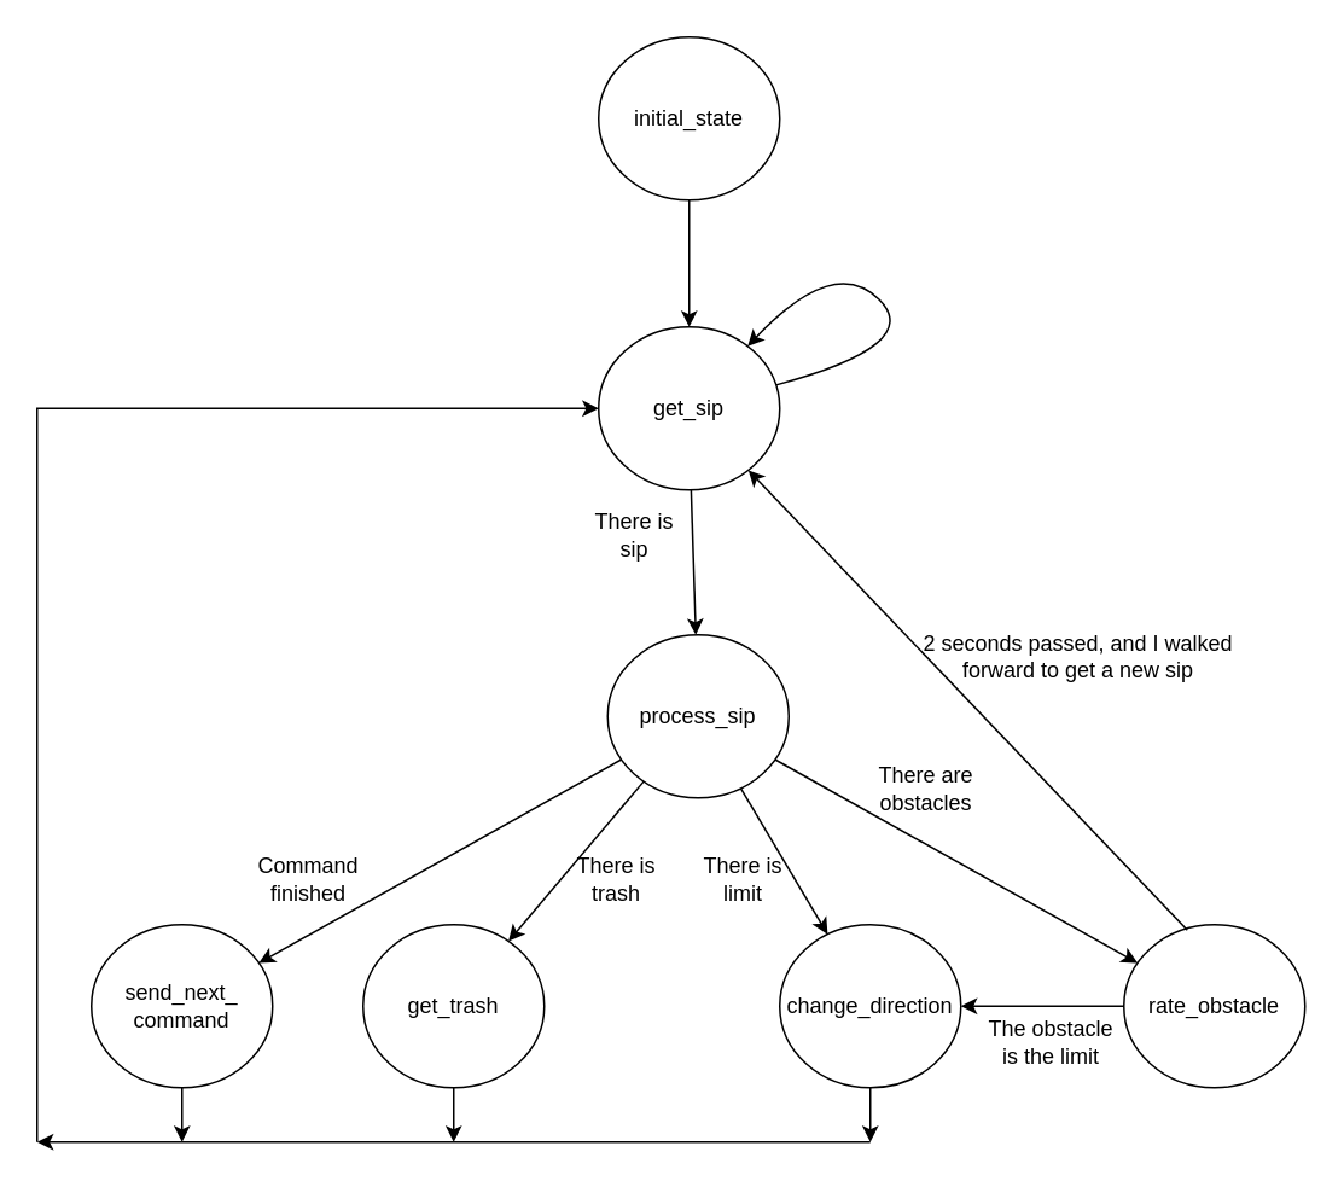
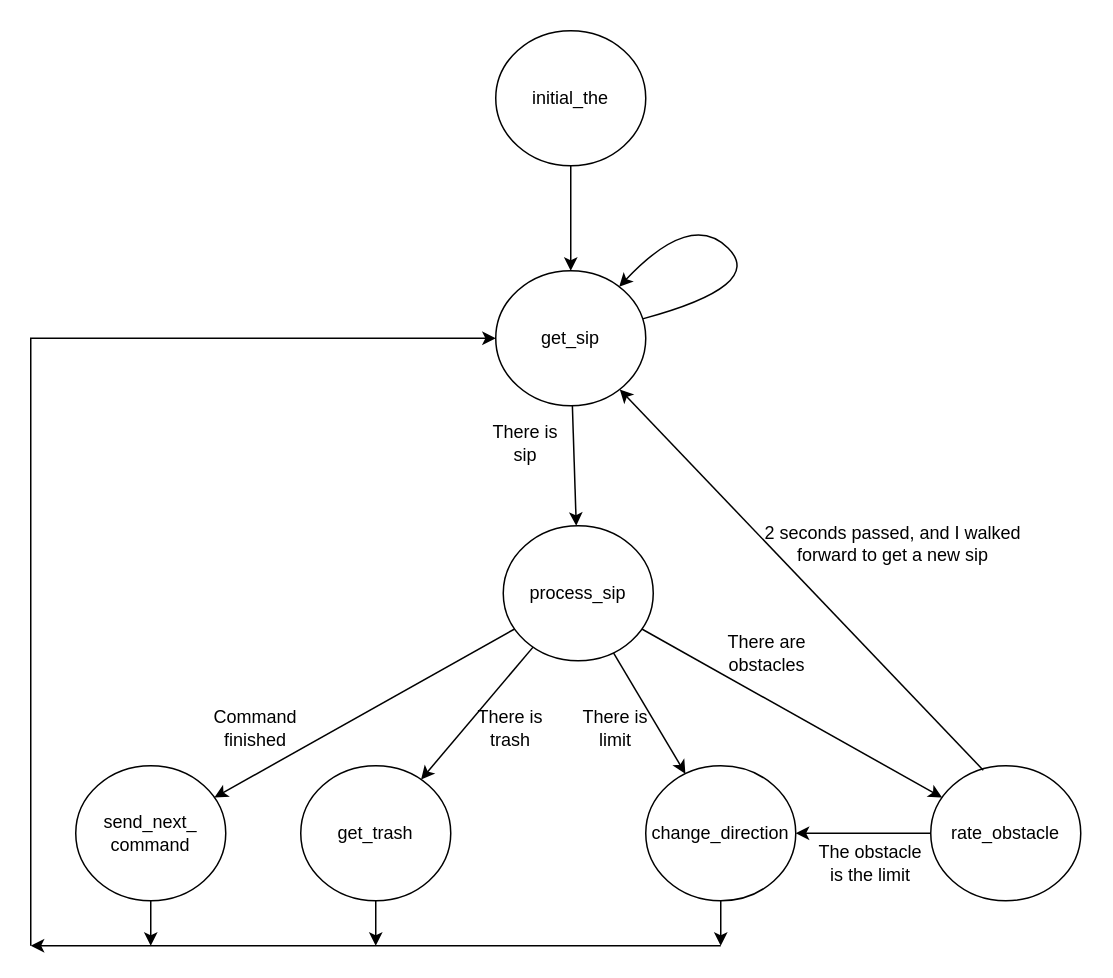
  <mxCell id="0" />
  <mxCell id="1" parent="0" />
  <mxCell id="2" value="change_direction" style="ellipse;whiteSpace=wrap;html=1;" vertex="1" parent="1"><mxGeometry x="430" y="510" width="100" height="90" as="geometry" /></mxCell>
- <mxCell id="3" value="initial_state" style="ellipse;whiteSpace=wrap;html=1;" vertex="1" parent="1"><mxGeometry x="330" y="20" width="100" height="90" as="geometry" /></mxCell>
+ <mxCell id="3" value="initial_the" style="ellipse;whiteSpace=wrap;html=1;" vertex="1" parent="1"><mxGeometry x="330" y="20" width="100" height="90" as="geometry" /></mxCell>
  <mxCell id="4" value="get_sip" style="ellipse;whiteSpace=wrap;html=1;" vertex="1" parent="1"><mxGeometry x="330" y="180" width="100" height="90" as="geometry" /></mxCell>
  <mxCell id="5" value="process_sip" style="ellipse;whiteSpace=wrap;html=1;" vertex="1" parent="1"><mxGeometry x="335" y="350" width="100" height="90" as="geometry" /></mxCell>
  <mxCell id="6" value="rate_obstacle" style="ellipse;whiteSpace=wrap;html=1;" vertex="1" parent="1"><mxGeometry x="620" y="510" width="100" height="90" as="geometry" /></mxCell>
  <mxCell id="7" value="get_trash" style="ellipse;whiteSpace=wrap;html=1;" vertex="1" parent="1"><mxGeometry x="200" y="510" width="100" height="90" as="geometry" /></mxCell>
  <mxCell id="8" value="send_next_&lt;div&gt;command&lt;/div&gt;" style="ellipse;whiteSpace=wrap;html=1;" vertex="1" parent="1"><mxGeometry x="50" y="510" width="100" height="90" as="geometry" /></mxCell>
  <mxCell id="9" value="" style="endArrow=classic;html=1;rounded=0;" edge="1" parent="1" source="3" target="4"><mxGeometry width="50" height="50" relative="1" as="geometry"><mxPoint x="420" y="410" as="sourcePoint" /><mxPoint x="470" y="360" as="targetPoint" /></mxGeometry></mxCell>
  <mxCell id="10" value="" style="endArrow=classic;html=1;rounded=0;" edge="1" parent="1" source="4" target="5"><mxGeometry width="50" height="50" relative="1" as="geometry"><mxPoint x="420" y="410" as="sourcePoint" /><mxPoint x="470" y="360" as="targetPoint" /></mxGeometry></mxCell>
  <mxCell id="11" value="" style="endArrow=classic;html=1;rounded=0;" edge="1" parent="1" source="5" target="6"><mxGeometry width="50" height="50" relative="1" as="geometry"><mxPoint x="520" y="380" as="sourcePoint" /><mxPoint x="420" y="360" as="targetPoint" /></mxGeometry></mxCell>
  <mxCell id="12" value="" style="endArrow=classic;html=1;rounded=0;" edge="1" parent="1" source="5" target="2"><mxGeometry width="50" height="50" relative="1" as="geometry"><mxPoint x="370" y="410" as="sourcePoint" /><mxPoint x="420" y="360" as="targetPoint" /></mxGeometry></mxCell>
  <mxCell id="13" value="" style="endArrow=classic;html=1;rounded=0;" edge="1" parent="1" source="5" target="7"><mxGeometry width="50" height="50" relative="1" as="geometry"><mxPoint x="370" y="410" as="sourcePoint" /><mxPoint x="420" y="360" as="targetPoint" /></mxGeometry></mxCell>
  <mxCell id="14" value="" style="endArrow=classic;html=1;rounded=0;" edge="1" parent="1" source="5" target="8"><mxGeometry width="50" height="50" relative="1" as="geometry"><mxPoint x="370" y="410" as="sourcePoint" /><mxPoint x="420" y="360" as="targetPoint" /></mxGeometry></mxCell>
  <mxCell id="15" value="" style="endArrow=classic;html=1;rounded=0;exitX=0.35;exitY=0.033;exitDx=0;exitDy=0;exitPerimeter=0;" edge="1" parent="1" source="6" target="4"><mxGeometry width="50" height="50" relative="1" as="geometry"><mxPoint x="370" y="410" as="sourcePoint" /><mxPoint x="420" y="360" as="targetPoint" /></mxGeometry></mxCell>
  <mxCell id="16" value="" style="endArrow=classic;html=1;rounded=0;" edge="1" parent="1" source="6" target="2"><mxGeometry width="50" height="50" relative="1" as="geometry"><mxPoint x="370" y="410" as="sourcePoint" /><mxPoint x="420" y="360" as="targetPoint" /></mxGeometry></mxCell>
  <mxCell id="17" value="" style="curved=1;endArrow=classic;html=1;rounded=0;" edge="1" parent="1" source="4" target="4"><mxGeometry width="50" height="50" relative="1" as="geometry"><mxPoint x="460" y="190" as="sourcePoint" /><mxPoint x="510" y="140" as="targetPoint" /><Array as="points"><mxPoint x="510" y="190" /><mxPoint x="460" y="140" /></Array></mxGeometry></mxCell>
  <mxCell id="18" value="" style="endArrow=classic;html=1;rounded=0;entryX=0;entryY=0.5;entryDx=0;entryDy=0;" edge="1" parent="1" target="4"><mxGeometry width="50" height="50" relative="1" as="geometry"><mxPoint x="20" y="630" as="sourcePoint" /><mxPoint x="420" y="360" as="targetPoint" /><Array as="points"><mxPoint x="20" y="225" /></Array></mxGeometry></mxCell>
  <mxCell id="19" value="" style="endArrow=classic;html=1;rounded=0;" edge="1" parent="1" source="8"><mxGeometry width="50" height="50" relative="1" as="geometry"><mxPoint x="370" y="410" as="sourcePoint" /><mxPoint x="100" y="630" as="targetPoint" /></mxGeometry></mxCell>
  <mxCell id="20" value="" style="endArrow=classic;html=1;rounded=0;" edge="1" parent="1" source="7"><mxGeometry width="50" height="50" relative="1" as="geometry"><mxPoint x="110" y="610" as="sourcePoint" /><mxPoint x="250" y="630" as="targetPoint" /></mxGeometry></mxCell>
  <mxCell id="21" value="" style="endArrow=classic;html=1;rounded=0;" edge="1" parent="1" source="2"><mxGeometry width="50" height="50" relative="1" as="geometry"><mxPoint x="260" y="610" as="sourcePoint" /><mxPoint x="480" y="630" as="targetPoint" /></mxGeometry></mxCell>
  <mxCell id="22" value="" style="endArrow=classic;html=1;rounded=0;" edge="1" parent="1"><mxGeometry width="50" height="50" relative="1" as="geometry"><mxPoint x="480" y="630" as="sourcePoint" /><mxPoint x="20" y="630" as="targetPoint" /></mxGeometry></mxCell>
  <mxCell id="23" value="There is sip" style="text;html=1;align=center;verticalAlign=middle;whiteSpace=wrap;rounded=0;" vertex="1" parent="1"><mxGeometry x="320" y="280" width="60" height="30" as="geometry" /></mxCell>
  <mxCell id="24" value="There are obstacles" style="text;html=1;align=center;verticalAlign=middle;whiteSpace=wrap;rounded=0;" vertex="1" parent="1"><mxGeometry x="481" y="420" width="60" height="30" as="geometry" /></mxCell>
  <mxCell id="25" value="There is trash" style="text;html=1;align=center;verticalAlign=middle;whiteSpace=wrap;rounded=0;" vertex="1" parent="1"><mxGeometry x="310" y="470" width="60" height="30" as="geometry" /></mxCell>
  <mxCell id="26" value="There is limit" style="text;html=1;align=center;verticalAlign=middle;whiteSpace=wrap;rounded=0;" vertex="1" parent="1"><mxGeometry x="380" y="470" width="60" height="30" as="geometry" /></mxCell>
  <mxCell id="27" value="Command finished" style="text;html=1;align=center;verticalAlign=middle;whiteSpace=wrap;rounded=0;" vertex="1" parent="1"><mxGeometry x="140" y="470" width="60" height="30" as="geometry" /></mxCell>
  <mxCell id="28" value="The obstacle is the limit" style="text;html=1;align=center;verticalAlign=middle;whiteSpace=wrap;rounded=0;" vertex="1" parent="1"><mxGeometry x="540" y="555" width="80" height="40" as="geometry" /></mxCell>
  <mxCell id="29" value="&lt;div&gt;&lt;br&gt;&lt;/div&gt;&lt;div&gt;2 seconds passed, and I walked forward to get a new sip&lt;/div&gt;" style="text;html=1;align=center;verticalAlign=middle;whiteSpace=wrap;rounded=0;" vertex="1" parent="1"><mxGeometry x="500" y="340" width="190" height="30" as="geometry" /></mxCell>
